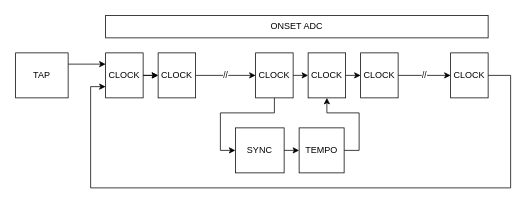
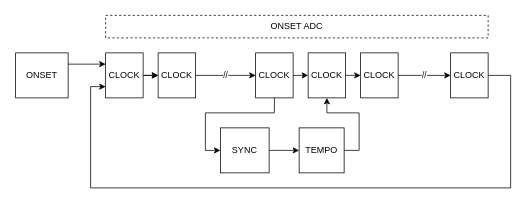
  <mxCell id="0" />
  <mxCell id="1" parent="0" />
  <mxCell id="2" style="edgeStyle=orthogonalEdgeStyle;rounded=0;orthogonalLoop=1;jettySize=auto;html=1;exitX=1;exitY=0.25;exitDx=0;exitDy=0;entryX=0;entryY=0.25;entryDx=0;entryDy=0;" edge="1" parent="1" source="3" target="6"><mxGeometry relative="1" as="geometry" /></mxCell>
- <mxCell id="3" value="TAP" style="rounded=0;whiteSpace=wrap;html=1;" vertex="1" parent="1"><mxGeometry x="20" y="70" width="70" height="60" as="geometry" /></mxCell>
+ <mxCell id="3" value="ONSET" style="rounded=0;whiteSpace=wrap;html=1;" vertex="1" parent="1"><mxGeometry x="20" y="70" width="70" height="60" as="geometry" /></mxCell>
  <mxCell id="4" style="edgeStyle=orthogonalEdgeStyle;rounded=0;orthogonalLoop=1;jettySize=auto;html=1;exitX=1;exitY=0.5;exitDx=0;exitDy=0;entryX=0;entryY=0.5;entryDx=0;entryDy=0;" edge="1" parent="1" source="6" target="9"><mxGeometry relative="1" as="geometry" /></mxCell>
  <mxCell id="5" style="edgeStyle=orthogonalEdgeStyle;rounded=0;orthogonalLoop=1;jettySize=auto;html=1;exitX=1;exitY=0.5;exitDx=0;exitDy=0;" edge="1" parent="1" source="6"><mxGeometry relative="1" as="geometry"><mxPoint x="210" y="100" as="targetPoint" /></mxGeometry></mxCell>
  <mxCell id="6" value="CLOCK" style="rounded=0;whiteSpace=wrap;html=1;" vertex="1" parent="1"><mxGeometry x="140" y="70" width="50" height="60" as="geometry" /></mxCell>
- <mxCell id="7" value="ONSET ADC" style="rounded=0;whiteSpace=wrap;html=1;" vertex="1" parent="1"><mxGeometry x="140" y="20" width="510" height="30" as="geometry" /></mxCell>
+ <mxCell id="7" value="ONSET ADC" style="rounded=0;whiteSpace=wrap;html=1;dashed=1;" vertex="1" parent="1"><mxGeometry x="140" y="20" width="510" height="30" as="geometry" /></mxCell>
  <mxCell id="8" value="//" style="edgeStyle=orthogonalEdgeStyle;rounded=0;orthogonalLoop=1;jettySize=auto;html=1;exitX=1;exitY=0.5;exitDx=0;exitDy=0;entryX=0;entryY=0.5;entryDx=0;entryDy=0;" edge="1" parent="1" source="9" target="12"><mxGeometry relative="1" as="geometry" /></mxCell>
  <mxCell id="9" value="CLOCK" style="rounded=0;whiteSpace=wrap;html=1;" vertex="1" parent="1"><mxGeometry x="210" y="70" width="50" height="60" as="geometry" /></mxCell>
  <mxCell id="10" style="edgeStyle=orthogonalEdgeStyle;rounded=0;orthogonalLoop=1;jettySize=auto;html=1;exitX=0.5;exitY=1;exitDx=0;exitDy=0;entryX=0;entryY=0.5;entryDx=0;entryDy=0;" edge="1" parent="1" source="12" target="14"><mxGeometry relative="1" as="geometry" /></mxCell>
  <mxCell id="11" style="edgeStyle=orthogonalEdgeStyle;rounded=0;orthogonalLoop=1;jettySize=auto;html=1;exitX=1;exitY=0.5;exitDx=0;exitDy=0;entryX=0;entryY=0.5;entryDx=0;entryDy=0;" edge="1" parent="1" source="12" target="18"><mxGeometry relative="1" as="geometry" /></mxCell>
  <mxCell id="12" value="CLOCK" style="rounded=0;whiteSpace=wrap;html=1;" vertex="1" parent="1"><mxGeometry x="340" y="70" width="50" height="60" as="geometry" /></mxCell>
  <mxCell id="13" style="edgeStyle=orthogonalEdgeStyle;rounded=0;orthogonalLoop=1;jettySize=auto;html=1;exitX=1;exitY=0.5;exitDx=0;exitDy=0;entryX=0;entryY=0.5;entryDx=0;entryDy=0;" edge="1" parent="1" source="14" target="16"><mxGeometry relative="1" as="geometry" /></mxCell>
- <mxCell id="14" value="SYNC" style="rounded=0;whiteSpace=wrap;html=1;" vertex="1" parent="1"><mxGeometry x="313" y="170" width="65" height="60" as="geometry" /></mxCell>
+ <mxCell id="14" value="SYNC" style="rounded=0;whiteSpace=wrap;html=1;" vertex="1" parent="1"><mxGeometry x="293" y="170" width="65" height="60" as="geometry" /></mxCell>
  <mxCell id="15" style="edgeStyle=orthogonalEdgeStyle;rounded=0;orthogonalLoop=1;jettySize=auto;html=1;exitX=1;exitY=0.5;exitDx=0;exitDy=0;entryX=0.5;entryY=1;entryDx=0;entryDy=0;" edge="1" parent="1" source="16" target="18"><mxGeometry relative="1" as="geometry" /></mxCell>
  <mxCell id="16" value="TEMPO" style="rounded=0;whiteSpace=wrap;html=1;" vertex="1" parent="1"><mxGeometry x="398" y="170" width="60" height="60" as="geometry" /></mxCell>
  <mxCell id="17" style="edgeStyle=orthogonalEdgeStyle;rounded=0;orthogonalLoop=1;jettySize=auto;html=1;exitX=1;exitY=0.5;exitDx=0;exitDy=0;entryX=0;entryY=0.5;entryDx=0;entryDy=0;" edge="1" parent="1" source="18" target="20"><mxGeometry relative="1" as="geometry" /></mxCell>
  <mxCell id="18" value="CLOCK" style="rounded=0;whiteSpace=wrap;html=1;" vertex="1" parent="1"><mxGeometry x="410" y="70" width="50" height="60" as="geometry" /></mxCell>
  <mxCell id="19" value="//" style="edgeStyle=orthogonalEdgeStyle;rounded=0;orthogonalLoop=1;jettySize=auto;html=1;exitX=1;exitY=0.5;exitDx=0;exitDy=0;entryX=0;entryY=0.5;entryDx=0;entryDy=0;" edge="1" parent="1" source="20" target="22"><mxGeometry relative="1" as="geometry"><mxPoint as="offset" /></mxGeometry></mxCell>
  <mxCell id="20" value="CLOCK" style="rounded=0;whiteSpace=wrap;html=1;" vertex="1" parent="1"><mxGeometry x="480" y="70" width="50" height="60" as="geometry" /></mxCell>
  <mxCell id="21" style="edgeStyle=orthogonalEdgeStyle;rounded=0;orthogonalLoop=1;jettySize=auto;html=1;exitX=1;exitY=0.5;exitDx=0;exitDy=0;entryX=0;entryY=0.75;entryDx=0;entryDy=0;" edge="1" parent="1" source="22" target="6"><mxGeometry relative="1" as="geometry"><Array as="points"><mxPoint x="680" y="100" /><mxPoint x="680" y="250" /><mxPoint x="120" y="250" /><mxPoint x="120" y="115" /></Array></mxGeometry></mxCell>
  <mxCell id="22" value="CLOCK" style="rounded=0;whiteSpace=wrap;html=1;" vertex="1" parent="1"><mxGeometry x="600" y="70" width="50" height="60" as="geometry" /></mxCell>
